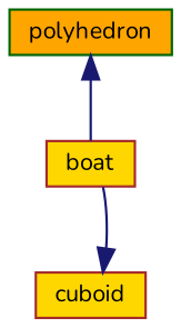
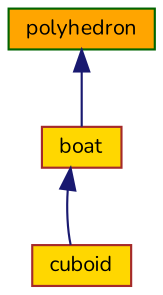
  digraph {
    fontname=Nunito
    node [color=brown fillcolor=gold fontname=Nunito fontsize=10 shape=box style=filled]
    edge [color=midnightblue dir=back fontname=Nunito fontsize=10 labelfontname=Helvetica labelfontsize=10 style=solid]
    n1 [fontcolor=black height=0.2 label=boat width=0.4]
    n2 [height=0.2 label=cuboid width=0.4]
    n3 [color=darkgreen fillcolor=orange height=0.2 label=polyhedron width=0.4]
-   n2 -> n1
+   n1 -> n2
    n3 -> n1
  }
